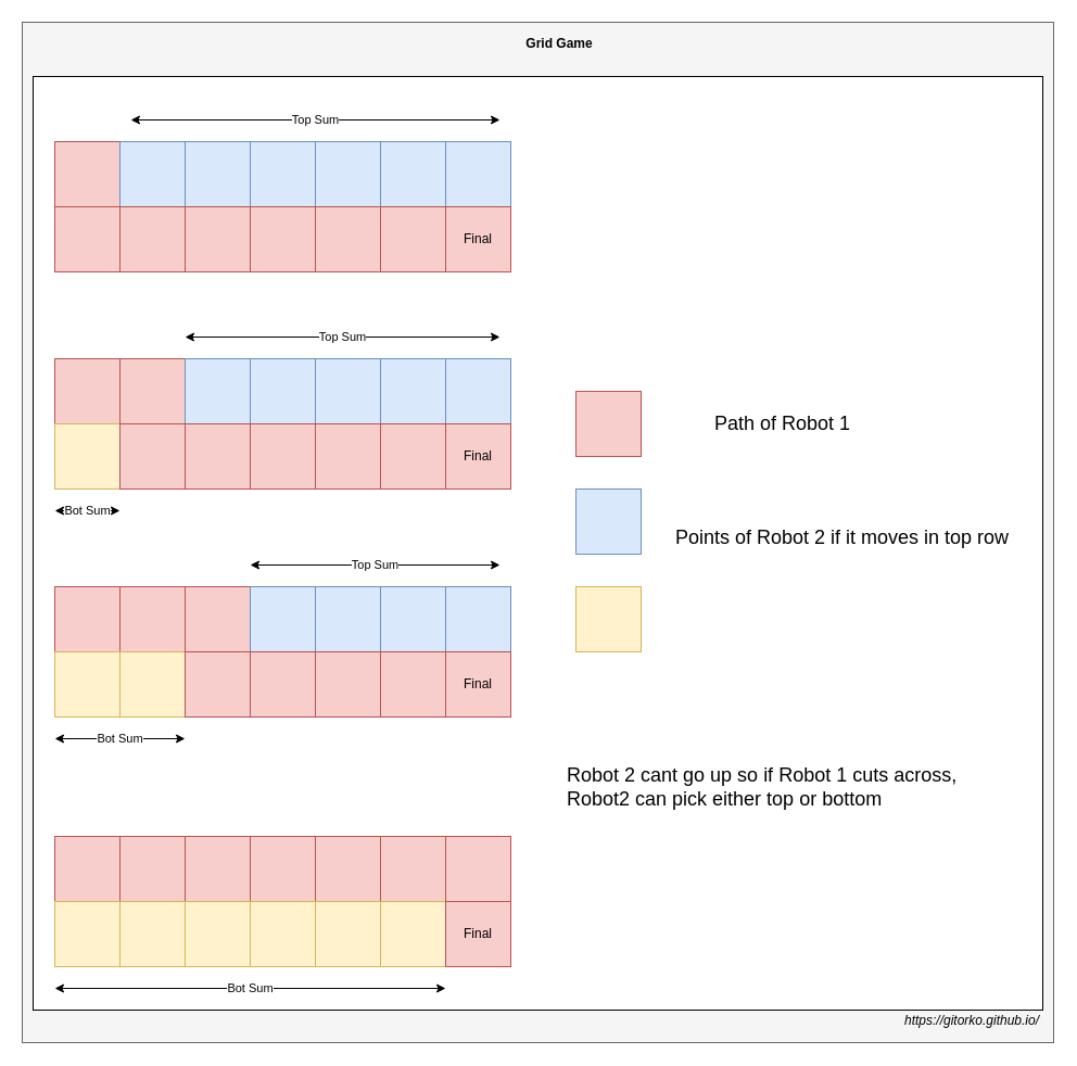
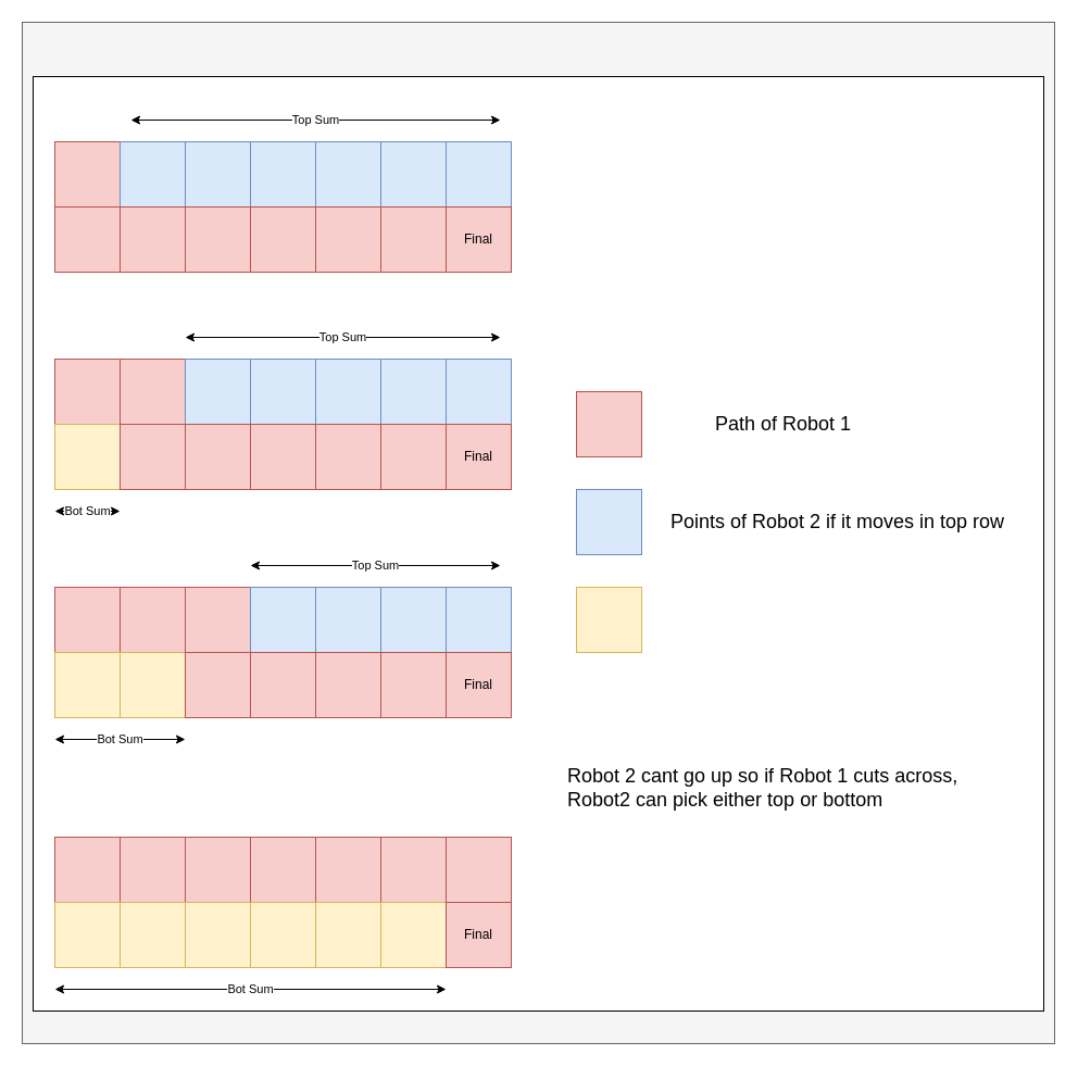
  <mxCell id="0" />
  <mxCell id="1" parent="0" />
  <mxCell id="2" value="" style="rounded=0;whiteSpace=wrap;html=1;fontSize=18;fillColor=#f5f5f5;strokeColor=#666666;fontColor=#333333;" parent="1" vertex="1"><mxGeometry x="20" y="20" width="950" height="940" as="geometry" /></mxCell>
  <mxCell id="3" value="" style="rounded=0;whiteSpace=wrap;html=1;fontSize=18;" parent="1" vertex="1"><mxGeometry x="30" y="70" width="930" height="860" as="geometry" /></mxCell>
  <mxCell id="4" value="" style="rounded=0;whiteSpace=wrap;html=1;fillColor=#f8cecc;strokeColor=#b85450;" parent="1" vertex="1"><mxGeometry x="50" y="130" width="60" height="60" as="geometry" /></mxCell>
  <mxCell id="5" value="" style="rounded=0;whiteSpace=wrap;html=1;fillColor=#dae8fc;strokeColor=#6c8ebf;" parent="1" vertex="1"><mxGeometry x="110" y="130" width="60" height="60" as="geometry" /></mxCell>
  <mxCell id="6" value="" style="rounded=0;whiteSpace=wrap;html=1;fillColor=#dae8fc;strokeColor=#6c8ebf;" parent="1" vertex="1"><mxGeometry x="170" y="130" width="60" height="60" as="geometry" /></mxCell>
  <mxCell id="7" value="" style="rounded=0;whiteSpace=wrap;html=1;fillColor=#dae8fc;strokeColor=#6c8ebf;" parent="1" vertex="1"><mxGeometry x="230" y="130" width="60" height="60" as="geometry" /></mxCell>
  <mxCell id="8" value="" style="rounded=0;whiteSpace=wrap;html=1;fillColor=#dae8fc;strokeColor=#6c8ebf;" parent="1" vertex="1"><mxGeometry x="290" y="130" width="60" height="60" as="geometry" /></mxCell>
  <mxCell id="9" value="" style="rounded=0;whiteSpace=wrap;html=1;fillColor=#dae8fc;strokeColor=#6c8ebf;" parent="1" vertex="1"><mxGeometry x="350" y="130" width="60" height="60" as="geometry" /></mxCell>
  <mxCell id="10" value="" style="rounded=0;whiteSpace=wrap;html=1;fillColor=#dae8fc;strokeColor=#6c8ebf;" parent="1" vertex="1"><mxGeometry x="410" y="130" width="60" height="60" as="geometry" /></mxCell>
  <mxCell id="11" value="" style="rounded=0;whiteSpace=wrap;html=1;fillColor=#f8cecc;strokeColor=#b85450;" parent="1" vertex="1"><mxGeometry x="50" y="190" width="60" height="60" as="geometry" /></mxCell>
  <mxCell id="12" value="" style="rounded=0;whiteSpace=wrap;html=1;fillColor=#f8cecc;strokeColor=#b85450;" parent="1" vertex="1"><mxGeometry x="110" y="190" width="60" height="60" as="geometry" /></mxCell>
  <mxCell id="13" value="" style="rounded=0;whiteSpace=wrap;html=1;fillColor=#f8cecc;strokeColor=#b85450;" parent="1" vertex="1"><mxGeometry x="170" y="190" width="60" height="60" as="geometry" /></mxCell>
  <mxCell id="14" value="" style="rounded=0;whiteSpace=wrap;html=1;fillColor=#f8cecc;strokeColor=#b85450;" parent="1" vertex="1"><mxGeometry x="230" y="190" width="60" height="60" as="geometry" /></mxCell>
  <mxCell id="15" value="" style="rounded=0;whiteSpace=wrap;html=1;fillColor=#f8cecc;strokeColor=#b85450;" parent="1" vertex="1"><mxGeometry x="290" y="190" width="60" height="60" as="geometry" /></mxCell>
  <mxCell id="16" value="" style="rounded=0;whiteSpace=wrap;html=1;fillColor=#f8cecc;strokeColor=#b85450;" parent="1" vertex="1"><mxGeometry x="350" y="190" width="60" height="60" as="geometry" /></mxCell>
  <mxCell id="17" value="Final" style="rounded=0;whiteSpace=wrap;html=1;fillColor=#f8cecc;strokeColor=#b85450;" parent="1" vertex="1"><mxGeometry x="410" y="190" width="60" height="60" as="geometry" /></mxCell>
  <mxCell id="18" value="Top Sum" style="endArrow=classic;startArrow=classic;html=1;" parent="1" edge="1"><mxGeometry width="50" height="50" relative="1" as="geometry"><mxPoint x="120" y="110" as="sourcePoint" /><mxPoint x="460" y="110" as="targetPoint" /></mxGeometry></mxCell>
  <mxCell id="19" value="" style="rounded=0;whiteSpace=wrap;html=1;fillColor=#f8cecc;strokeColor=#b85450;" parent="1" vertex="1"><mxGeometry x="50" y="330" width="60" height="60" as="geometry" /></mxCell>
  <mxCell id="20" value="" style="rounded=0;whiteSpace=wrap;html=1;fillColor=#f8cecc;strokeColor=#b85450;" parent="1" vertex="1"><mxGeometry x="110" y="330" width="60" height="60" as="geometry" /></mxCell>
  <mxCell id="21" value="" style="rounded=0;whiteSpace=wrap;html=1;fillColor=#dae8fc;strokeColor=#6c8ebf;" parent="1" vertex="1"><mxGeometry x="170" y="330" width="60" height="60" as="geometry" /></mxCell>
  <mxCell id="22" value="" style="rounded=0;whiteSpace=wrap;html=1;fillColor=#dae8fc;strokeColor=#6c8ebf;" parent="1" vertex="1"><mxGeometry x="230" y="330" width="60" height="60" as="geometry" /></mxCell>
  <mxCell id="23" value="" style="rounded=0;whiteSpace=wrap;html=1;fillColor=#dae8fc;strokeColor=#6c8ebf;" parent="1" vertex="1"><mxGeometry x="290" y="330" width="60" height="60" as="geometry" /></mxCell>
  <mxCell id="24" value="" style="rounded=0;whiteSpace=wrap;html=1;fillColor=#dae8fc;strokeColor=#6c8ebf;" parent="1" vertex="1"><mxGeometry x="350" y="330" width="60" height="60" as="geometry" /></mxCell>
  <mxCell id="25" value="" style="rounded=0;whiteSpace=wrap;html=1;fillColor=#dae8fc;strokeColor=#6c8ebf;" parent="1" vertex="1"><mxGeometry x="410" y="330" width="60" height="60" as="geometry" /></mxCell>
  <mxCell id="26" value="" style="rounded=0;whiteSpace=wrap;html=1;fillColor=#fff2cc;strokeColor=#d6b656;" parent="1" vertex="1"><mxGeometry x="50" y="390" width="60" height="60" as="geometry" /></mxCell>
  <mxCell id="27" value="" style="rounded=0;whiteSpace=wrap;html=1;fillColor=#f8cecc;strokeColor=#b85450;" parent="1" vertex="1"><mxGeometry x="110" y="390" width="60" height="60" as="geometry" /></mxCell>
  <mxCell id="28" value="" style="rounded=0;whiteSpace=wrap;html=1;fillColor=#f8cecc;strokeColor=#b85450;" parent="1" vertex="1"><mxGeometry x="170" y="390" width="60" height="60" as="geometry" /></mxCell>
  <mxCell id="29" value="" style="rounded=0;whiteSpace=wrap;html=1;fillColor=#f8cecc;strokeColor=#b85450;" parent="1" vertex="1"><mxGeometry x="230" y="390" width="60" height="60" as="geometry" /></mxCell>
  <mxCell id="30" value="" style="rounded=0;whiteSpace=wrap;html=1;fillColor=#f8cecc;strokeColor=#b85450;" parent="1" vertex="1"><mxGeometry x="290" y="390" width="60" height="60" as="geometry" /></mxCell>
  <mxCell id="31" value="" style="rounded=0;whiteSpace=wrap;html=1;fillColor=#f8cecc;strokeColor=#b85450;" parent="1" vertex="1"><mxGeometry x="350" y="390" width="60" height="60" as="geometry" /></mxCell>
  <mxCell id="32" value="Final" style="rounded=0;whiteSpace=wrap;html=1;fillColor=#f8cecc;strokeColor=#b85450;" parent="1" vertex="1"><mxGeometry x="410" y="390" width="60" height="60" as="geometry" /></mxCell>
  <mxCell id="33" value="Top Sum" style="endArrow=classic;startArrow=classic;html=1;" parent="1" edge="1"><mxGeometry width="50" height="50" relative="1" as="geometry"><mxPoint x="170" y="310" as="sourcePoint" /><mxPoint x="460" y="310" as="targetPoint" /></mxGeometry></mxCell>
  <mxCell id="34" value="Bot Sum" style="endArrow=classic;startArrow=classic;html=1;" parent="1" edge="1"><mxGeometry width="50" height="50" relative="1" as="geometry"><mxPoint x="50" y="470" as="sourcePoint" /><mxPoint x="110" y="470" as="targetPoint" /></mxGeometry></mxCell>
  <mxCell id="35" value="" style="rounded=0;whiteSpace=wrap;html=1;fillColor=#f8cecc;strokeColor=#b85450;" parent="1" vertex="1"><mxGeometry x="50" y="540" width="60" height="60" as="geometry" /></mxCell>
  <mxCell id="36" value="" style="rounded=0;whiteSpace=wrap;html=1;fillColor=#f8cecc;strokeColor=#b85450;" parent="1" vertex="1"><mxGeometry x="110" y="540" width="60" height="60" as="geometry" /></mxCell>
  <mxCell id="37" value="" style="rounded=0;whiteSpace=wrap;html=1;fillColor=#f8cecc;strokeColor=#b85450;" parent="1" vertex="1"><mxGeometry x="170" y="540" width="60" height="60" as="geometry" /></mxCell>
  <mxCell id="38" value="" style="rounded=0;whiteSpace=wrap;html=1;fillColor=#dae8fc;strokeColor=#6c8ebf;" parent="1" vertex="1"><mxGeometry x="230" y="540" width="60" height="60" as="geometry" /></mxCell>
  <mxCell id="39" value="" style="rounded=0;whiteSpace=wrap;html=1;fillColor=#dae8fc;strokeColor=#6c8ebf;" parent="1" vertex="1"><mxGeometry x="290" y="540" width="60" height="60" as="geometry" /></mxCell>
  <mxCell id="40" value="" style="rounded=0;whiteSpace=wrap;html=1;fillColor=#dae8fc;strokeColor=#6c8ebf;" parent="1" vertex="1"><mxGeometry x="350" y="540" width="60" height="60" as="geometry" /></mxCell>
  <mxCell id="41" value="" style="rounded=0;whiteSpace=wrap;html=1;fillColor=#dae8fc;strokeColor=#6c8ebf;" parent="1" vertex="1"><mxGeometry x="410" y="540" width="60" height="60" as="geometry" /></mxCell>
  <mxCell id="42" value="" style="rounded=0;whiteSpace=wrap;html=1;fillColor=#fff2cc;strokeColor=#d6b656;" parent="1" vertex="1"><mxGeometry x="50" y="600" width="60" height="60" as="geometry" /></mxCell>
  <mxCell id="43" value="" style="rounded=0;whiteSpace=wrap;html=1;fillColor=#fff2cc;strokeColor=#d6b656;" parent="1" vertex="1"><mxGeometry x="110" y="600" width="60" height="60" as="geometry" /></mxCell>
  <mxCell id="44" value="" style="rounded=0;whiteSpace=wrap;html=1;fillColor=#f8cecc;strokeColor=#b85450;" parent="1" vertex="1"><mxGeometry x="170" y="600" width="60" height="60" as="geometry" /></mxCell>
  <mxCell id="45" value="" style="rounded=0;whiteSpace=wrap;html=1;fillColor=#f8cecc;strokeColor=#b85450;" parent="1" vertex="1"><mxGeometry x="230" y="600" width="60" height="60" as="geometry" /></mxCell>
  <mxCell id="46" value="" style="rounded=0;whiteSpace=wrap;html=1;fillColor=#f8cecc;strokeColor=#b85450;" parent="1" vertex="1"><mxGeometry x="290" y="600" width="60" height="60" as="geometry" /></mxCell>
  <mxCell id="47" value="" style="rounded=0;whiteSpace=wrap;html=1;fillColor=#f8cecc;strokeColor=#b85450;" parent="1" vertex="1"><mxGeometry x="350" y="600" width="60" height="60" as="geometry" /></mxCell>
  <mxCell id="48" value="Final" style="rounded=0;whiteSpace=wrap;html=1;fillColor=#f8cecc;strokeColor=#b85450;" parent="1" vertex="1"><mxGeometry x="410" y="600" width="60" height="60" as="geometry" /></mxCell>
  <mxCell id="49" value="Top Sum" style="endArrow=classic;startArrow=classic;html=1;" parent="1" edge="1"><mxGeometry width="50" height="50" relative="1" as="geometry"><mxPoint x="230" y="520" as="sourcePoint" /><mxPoint x="460" y="520" as="targetPoint" /></mxGeometry></mxCell>
  <mxCell id="50" value="Bot Sum" style="endArrow=classic;startArrow=classic;html=1;" parent="1" edge="1"><mxGeometry width="50" height="50" relative="1" as="geometry"><mxPoint x="50" y="680" as="sourcePoint" /><mxPoint x="170" y="680" as="targetPoint" /></mxGeometry></mxCell>
  <mxCell id="51" value="" style="rounded=0;whiteSpace=wrap;html=1;fillColor=#f8cecc;strokeColor=#b85450;" parent="1" vertex="1"><mxGeometry x="50" y="770" width="60" height="60" as="geometry" /></mxCell>
  <mxCell id="52" value="" style="rounded=0;whiteSpace=wrap;html=1;fillColor=#f8cecc;strokeColor=#b85450;" parent="1" vertex="1"><mxGeometry x="110" y="770" width="60" height="60" as="geometry" /></mxCell>
  <mxCell id="53" value="" style="rounded=0;whiteSpace=wrap;html=1;fillColor=#f8cecc;strokeColor=#b85450;" parent="1" vertex="1"><mxGeometry x="170" y="770" width="60" height="60" as="geometry" /></mxCell>
  <mxCell id="54" value="" style="rounded=0;whiteSpace=wrap;html=1;fillColor=#f8cecc;strokeColor=#b85450;" parent="1" vertex="1"><mxGeometry x="230" y="770" width="60" height="60" as="geometry" /></mxCell>
  <mxCell id="55" value="" style="rounded=0;whiteSpace=wrap;html=1;fillColor=#f8cecc;strokeColor=#b85450;" parent="1" vertex="1"><mxGeometry x="290" y="770" width="60" height="60" as="geometry" /></mxCell>
  <mxCell id="56" value="" style="rounded=0;whiteSpace=wrap;html=1;fillColor=#f8cecc;strokeColor=#b85450;" parent="1" vertex="1"><mxGeometry x="350" y="770" width="60" height="60" as="geometry" /></mxCell>
  <mxCell id="57" value="" style="rounded=0;whiteSpace=wrap;html=1;fillColor=#f8cecc;strokeColor=#b85450;" parent="1" vertex="1"><mxGeometry x="410" y="770" width="60" height="60" as="geometry" /></mxCell>
  <mxCell id="58" value="" style="rounded=0;whiteSpace=wrap;html=1;fillColor=#fff2cc;strokeColor=#d6b656;" parent="1" vertex="1"><mxGeometry x="50" y="830" width="60" height="60" as="geometry" /></mxCell>
  <mxCell id="59" value="" style="rounded=0;whiteSpace=wrap;html=1;fillColor=#fff2cc;strokeColor=#d6b656;" parent="1" vertex="1"><mxGeometry x="110" y="830" width="60" height="60" as="geometry" /></mxCell>
  <mxCell id="60" value="" style="rounded=0;whiteSpace=wrap;html=1;fillColor=#fff2cc;strokeColor=#d6b656;" parent="1" vertex="1"><mxGeometry x="170" y="830" width="60" height="60" as="geometry" /></mxCell>
  <mxCell id="61" value="" style="rounded=0;whiteSpace=wrap;html=1;fillColor=#fff2cc;strokeColor=#d6b656;" parent="1" vertex="1"><mxGeometry x="230" y="830" width="60" height="60" as="geometry" /></mxCell>
  <mxCell id="62" value="" style="rounded=0;whiteSpace=wrap;html=1;fillColor=#fff2cc;strokeColor=#d6b656;" parent="1" vertex="1"><mxGeometry x="290" y="830" width="60" height="60" as="geometry" /></mxCell>
  <mxCell id="63" value="" style="rounded=0;whiteSpace=wrap;html=1;fillColor=#fff2cc;strokeColor=#d6b656;" parent="1" vertex="1"><mxGeometry x="350" y="830" width="60" height="60" as="geometry" /></mxCell>
  <mxCell id="64" value="Final" style="rounded=0;whiteSpace=wrap;html=1;fillColor=#f8cecc;strokeColor=#b85450;" parent="1" vertex="1"><mxGeometry x="410" y="830" width="60" height="60" as="geometry" /></mxCell>
  <mxCell id="65" value="" style="rounded=0;whiteSpace=wrap;html=1;fillColor=#f8cecc;strokeColor=#b85450;" parent="1" vertex="1"><mxGeometry x="530" y="360" width="60" height="60" as="geometry" /></mxCell>
  <mxCell id="66" value="Path of Robot 1" style="text;html=1;align=center;verticalAlign=middle;resizable=0;points=[];autosize=1;fontSize=18;" parent="1" vertex="1"><mxGeometry x="650" y="375" width="140" height="30" as="geometry" /></mxCell>
  <mxCell id="67" value="" style="rounded=0;whiteSpace=wrap;html=1;fillColor=#fff2cc;strokeColor=#d6b656;" parent="1" vertex="1"><mxGeometry x="530" y="540" width="60" height="60" as="geometry" /></mxCell>
  <mxCell id="68" value="" style="rounded=0;whiteSpace=wrap;html=1;fillColor=#dae8fc;strokeColor=#6c8ebf;" parent="1" vertex="1"><mxGeometry x="530" y="450" width="60" height="60" as="geometry" /></mxCell>
- <mxCell id="69" value="Points of Robot 2 if it moves in top row" style="text;html=1;align=center;verticalAlign=middle;resizable=0;points=[];autosize=1;fontSize=18;" parent="1" vertex="1"><mxGeometry x="615" y="480" width="320" height="30" as="geometry" /></mxCell>
- <mxCell id="70" value="Grid Game" style="text;html=1;strokeColor=none;fillColor=none;align=center;verticalAlign=middle;whiteSpace=wrap;rounded=0;fontSize=12;fontStyle=1" parent="1" vertex="1"><mxGeometry x="480" y="30" width="70" height="20" as="geometry" /></mxCell>
- <mxCell id="71" value="https://gitorko.github.io/" style="text;html=1;strokeColor=none;fillColor=none;align=center;verticalAlign=middle;whiteSpace=wrap;rounded=0;fontSize=12;fontStyle=2" parent="1" vertex="1"><mxGeometry x="830" y="930" width="130" height="20" as="geometry" /></mxCell>
+ <mxCell id="69" value="Points of Robot 2 if it moves in top row" style="text;html=1;align=center;verticalAlign=middle;resizable=0;points=[];autosize=1;fontSize=18;" parent="1" vertex="1"><mxGeometry x="610" y="465" width="320" height="30" as="geometry" /></mxCell>
  <mxCell id="72" value="Bot Sum" style="endArrow=classic;startArrow=classic;html=1;" parent="1" edge="1"><mxGeometry width="50" height="50" relative="1" as="geometry"><mxPoint x="50" y="910" as="sourcePoint" /><mxPoint x="410" y="910" as="targetPoint" /></mxGeometry></mxCell>
  <mxCell id="73" value="Robot 2 cant go up so if Robot 1 cuts across, &lt;br&gt;Robot2 can pick either top or bottom" style="text;html=1;align=left;verticalAlign=middle;resizable=0;points=[];autosize=1;fontSize=18;" vertex="1" parent="1"><mxGeometry x="520" y="700" width="370" height="50" as="geometry" /></mxCell>
